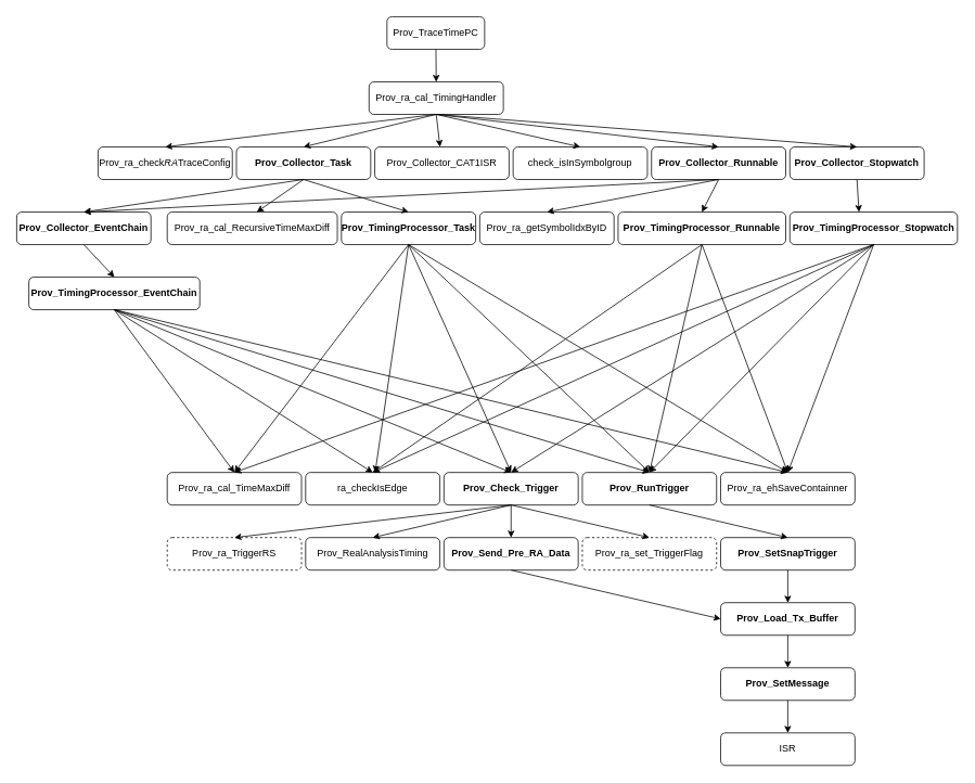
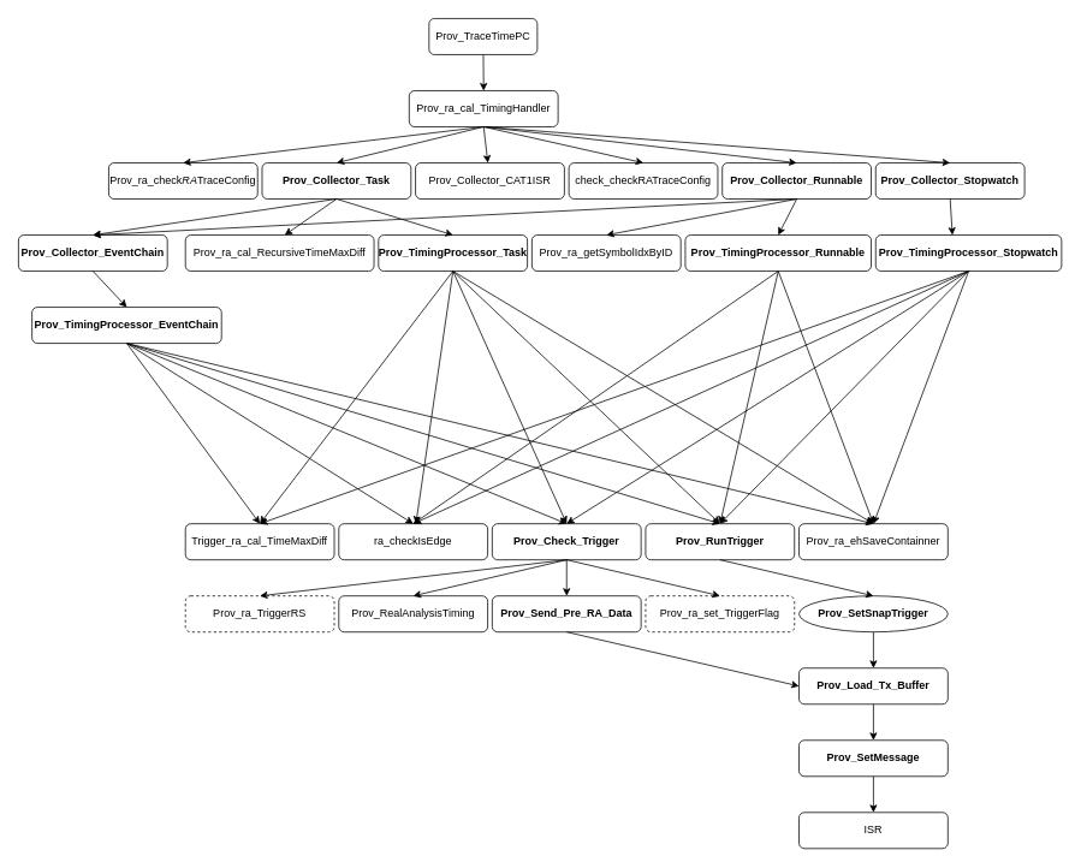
  <mxCell id="0" />
  <mxCell id="1" parent="0" />
  <mxCell id="2" value="Prov_TraceTimePC" style="rounded=1;whiteSpace=wrap;html=1;" vertex="1" parent="1"><mxGeometry x="475" y="20" width="120" height="40" as="geometry" /></mxCell>
  <mxCell id="3" value="Prov_ra_cal_TimingHandler" style="rounded=1;whiteSpace=wrap;html=1;" vertex="1" parent="1"><mxGeometry x="453" y="100" width="165" height="40" as="geometry" /></mxCell>
  <mxCell id="4" value="Prov_ra_check&lt;i&gt;RA&lt;/i&gt;TraceConfig" style="rounded=1;whiteSpace=wrap;html=1;" vertex="1" parent="1"><mxGeometry x="120" y="180" width="165" height="40" as="geometry" /></mxCell>
  <mxCell id="5" value="&lt;b&gt;Prov_Collector_Task&lt;/b&gt;" style="rounded=1;whiteSpace=wrap;html=1;" vertex="1" parent="1"><mxGeometry x="290" y="180" width="165" height="40" as="geometry" /></mxCell>
  <mxCell id="6" value="&lt;b&gt;Prov_Collector_Runnable&lt;/b&gt;" style="rounded=1;whiteSpace=wrap;html=1;" vertex="1" parent="1"><mxGeometry x="800" y="180" width="165" height="40" as="geometry" /></mxCell>
  <mxCell id="7" value="Prov_Collector_CAT1ISR" style="rounded=1;whiteSpace=wrap;html=1;" vertex="1" parent="1"><mxGeometry x="460" y="180" width="165" height="40" as="geometry" /></mxCell>
  <mxCell id="8" value="&lt;b&gt;Prov_Collector_Stopwatch&lt;/b&gt;" style="rounded=1;whiteSpace=wrap;html=1;" vertex="1" parent="1"><mxGeometry x="970" y="180" width="165" height="40" as="geometry" /></mxCell>
- <mxCell id="9" value="check_isInSymbolgroup" style="rounded=1;whiteSpace=wrap;html=1;" vertex="1" parent="1"><mxGeometry x="630" y="180" width="165" height="40" as="geometry" /></mxCell>
+ <mxCell id="9" value="check_checkRATraceConfig" style="rounded=1;whiteSpace=wrap;html=1;" vertex="1" parent="1"><mxGeometry x="630" y="180" width="165" height="40" as="geometry" /></mxCell>
  <mxCell id="10" value="&lt;b&gt;Prov_Collector_EventChain&lt;/b&gt;" style="rounded=1;whiteSpace=wrap;html=1;" vertex="1" parent="1"><mxGeometry x="20" y="260" width="165" height="40" as="geometry" /></mxCell>
  <mxCell id="11" value="Prov_ra_cal_RecursiveTimeMaxDiff" style="rounded=1;whiteSpace=wrap;html=1;" vertex="1" parent="1"><mxGeometry x="205" y="260" width="209" height="40" as="geometry" /></mxCell>
  <mxCell id="12" value="&lt;b&gt;Prov_TimingProcessor_Task&lt;/b&gt;" style="rounded=1;whiteSpace=wrap;html=1;" vertex="1" parent="1"><mxGeometry x="419" y="260" width="165" height="40" as="geometry" /></mxCell>
  <mxCell id="13" value="" style="endArrow=classic;html=1;exitX=0.5;exitY=1;exitDx=0;exitDy=0;entryX=0.5;entryY=0;entryDx=0;entryDy=0;" edge="1" parent="1" source="5" target="10"><mxGeometry width="50" height="50" relative="1" as="geometry"><mxPoint x="425" y="560" as="sourcePoint" /><mxPoint x="475" y="510" as="targetPoint" /></mxGeometry></mxCell>
  <mxCell id="14" value="" style="endArrow=classic;html=1;exitX=0.5;exitY=1;exitDx=0;exitDy=0;" edge="1" parent="1" source="5"><mxGeometry width="50" height="50" relative="1" as="geometry"><mxPoint x="425" y="560" as="sourcePoint" /><mxPoint x="315" y="260" as="targetPoint" /></mxGeometry></mxCell>
  <mxCell id="15" value="" style="endArrow=classic;html=1;exitX=0.5;exitY=1;exitDx=0;exitDy=0;entryX=0.5;entryY=0;entryDx=0;entryDy=0;" edge="1" parent="1" source="5" target="12"><mxGeometry width="50" height="50" relative="1" as="geometry"><mxPoint x="425" y="560" as="sourcePoint" /><mxPoint x="475" y="510" as="targetPoint" /></mxGeometry></mxCell>
  <mxCell id="16" value="&lt;b&gt;Prov_TimingProcessor_EventChain&lt;/b&gt;" style="rounded=1;whiteSpace=wrap;html=1;" vertex="1" parent="1"><mxGeometry x="35" y="340" width="210" height="40" as="geometry" /></mxCell>
  <mxCell id="17" value="" style="endArrow=classic;html=1;exitX=0.5;exitY=1;exitDx=0;exitDy=0;entryX=0.5;entryY=0;entryDx=0;entryDy=0;" edge="1" parent="1" source="10" target="16"><mxGeometry width="50" height="50" relative="1" as="geometry"><mxPoint x="425" y="560" as="sourcePoint" /><mxPoint x="475" y="510" as="targetPoint" /></mxGeometry></mxCell>
- <mxCell id="18" value="Prov_ra_cal_TimeMaxDiff" style="rounded=1;whiteSpace=wrap;html=1;" vertex="1" parent="1"><mxGeometry x="205" y="580" width="165" height="40" as="geometry" /></mxCell>
+ <mxCell id="18" value="Trigger_ra_cal_TimeMaxDiff" style="rounded=1;whiteSpace=wrap;html=1;" vertex="1" parent="1"><mxGeometry x="205" y="580" width="165" height="40" as="geometry" /></mxCell>
  <mxCell id="19" value="ra_checkIsEdge" style="rounded=1;whiteSpace=wrap;html=1;" vertex="1" parent="1"><mxGeometry x="375" y="580" width="165" height="40" as="geometry" /></mxCell>
  <mxCell id="20" value="&lt;b&gt;Prov_Check_Trigger&lt;/b&gt;" style="rounded=1;whiteSpace=wrap;html=1;" vertex="1" parent="1"><mxGeometry x="545" y="580" width="165" height="40" as="geometry" /></mxCell>
  <mxCell id="21" value="&lt;b&gt;Prov_RunTrigger&lt;/b&gt;" style="rounded=1;whiteSpace=wrap;html=1;" vertex="1" parent="1"><mxGeometry x="715" y="580" width="165" height="40" as="geometry" /></mxCell>
  <mxCell id="22" value="Prov_ra_ehSaveContainner" style="rounded=1;whiteSpace=wrap;html=1;" vertex="1" parent="1"><mxGeometry x="885" y="580" width="165" height="40" as="geometry" /></mxCell>
  <mxCell id="23" value="" style="endArrow=classic;html=1;exitX=0.5;exitY=1;exitDx=0;exitDy=0;entryX=0.5;entryY=0;entryDx=0;entryDy=0;" edge="1" parent="1" source="16" target="18"><mxGeometry width="50" height="50" relative="1" as="geometry"><mxPoint x="425" y="560" as="sourcePoint" /><mxPoint x="475" y="510" as="targetPoint" /></mxGeometry></mxCell>
  <mxCell id="24" value="" style="endArrow=classic;html=1;exitX=0.5;exitY=1;exitDx=0;exitDy=0;entryX=0.5;entryY=0;entryDx=0;entryDy=0;" edge="1" parent="1" source="16" target="19"><mxGeometry width="50" height="50" relative="1" as="geometry"><mxPoint x="150" y="390" as="sourcePoint" /><mxPoint x="127.5" y="430" as="targetPoint" /></mxGeometry></mxCell>
  <mxCell id="25" value="" style="endArrow=classic;html=1;entryX=0.5;entryY=0;entryDx=0;entryDy=0;exitX=0.5;exitY=1;exitDx=0;exitDy=0;" edge="1" parent="1" source="16" target="20"><mxGeometry width="50" height="50" relative="1" as="geometry"><mxPoint x="138" y="380" as="sourcePoint" /><mxPoint x="137.5" y="440" as="targetPoint" /></mxGeometry></mxCell>
  <mxCell id="26" value="" style="endArrow=classic;html=1;exitX=0.5;exitY=1;exitDx=0;exitDy=0;entryX=0.5;entryY=0;entryDx=0;entryDy=0;" edge="1" parent="1" source="16" target="21"><mxGeometry width="50" height="50" relative="1" as="geometry"><mxPoint x="170" y="410" as="sourcePoint" /><mxPoint x="147.5" y="450" as="targetPoint" /></mxGeometry></mxCell>
  <mxCell id="27" value="" style="endArrow=classic;html=1;exitX=0.5;exitY=1;exitDx=0;exitDy=0;entryX=0.5;entryY=0;entryDx=0;entryDy=0;" edge="1" parent="1" source="16" target="22"><mxGeometry width="50" height="50" relative="1" as="geometry"><mxPoint x="180" y="420" as="sourcePoint" /><mxPoint x="157.5" y="460" as="targetPoint" /></mxGeometry></mxCell>
  <mxCell id="28" value="" style="endArrow=classic;html=1;entryX=0.5;entryY=0;entryDx=0;entryDy=0;" edge="1" parent="1" source="2" target="3"><mxGeometry width="50" height="50" relative="1" as="geometry"><mxPoint x="510" y="560" as="sourcePoint" /><mxPoint x="560" y="510" as="targetPoint" /></mxGeometry></mxCell>
  <mxCell id="29" value="" style="endArrow=classic;html=1;exitX=0.5;exitY=1;exitDx=0;exitDy=0;entryX=0.5;entryY=0;entryDx=0;entryDy=0;" edge="1" parent="1" source="3" target="4"><mxGeometry width="50" height="50" relative="1" as="geometry"><mxPoint x="510" y="560" as="sourcePoint" /><mxPoint x="560" y="510" as="targetPoint" /></mxGeometry></mxCell>
  <mxCell id="30" value="" style="endArrow=classic;html=1;entryX=0.5;entryY=0;entryDx=0;entryDy=0;exitX=0.5;exitY=1;exitDx=0;exitDy=0;" edge="1" parent="1" source="3" target="8"><mxGeometry width="50" height="50" relative="1" as="geometry"><mxPoint x="530" y="140" as="sourcePoint" /><mxPoint x="560" y="510" as="targetPoint" /></mxGeometry></mxCell>
  <mxCell id="31" value="" style="endArrow=classic;html=1;entryX=0.5;entryY=0;entryDx=0;entryDy=0;exitX=0.5;exitY=1;exitDx=0;exitDy=0;" edge="1" parent="1" source="3" target="5"><mxGeometry width="50" height="50" relative="1" as="geometry"><mxPoint x="540" y="140" as="sourcePoint" /><mxPoint x="560" y="510" as="targetPoint" /></mxGeometry></mxCell>
  <mxCell id="32" value="" style="endArrow=classic;html=1;entryX=0.5;entryY=0;entryDx=0;entryDy=0;exitX=0.5;exitY=1;exitDx=0;exitDy=0;" edge="1" parent="1" source="3" target="6"><mxGeometry width="50" height="50" relative="1" as="geometry"><mxPoint x="540" y="140" as="sourcePoint" /><mxPoint x="560" y="510" as="targetPoint" /></mxGeometry></mxCell>
  <mxCell id="33" value="" style="endArrow=classic;html=1;entryX=0.5;entryY=0;entryDx=0;entryDy=0;exitX=0.5;exitY=1;exitDx=0;exitDy=0;" edge="1" parent="1" source="3" target="9"><mxGeometry width="50" height="50" relative="1" as="geometry"><mxPoint x="510" y="560" as="sourcePoint" /><mxPoint x="560" y="510" as="targetPoint" /></mxGeometry></mxCell>
  <mxCell id="34" value="" style="endArrow=classic;html=1;exitX=0.5;exitY=1;exitDx=0;exitDy=0;" edge="1" parent="1" source="3" target="7"><mxGeometry width="50" height="50" relative="1" as="geometry"><mxPoint x="510" y="560" as="sourcePoint" /><mxPoint x="560" y="510" as="targetPoint" /></mxGeometry></mxCell>
  <mxCell id="35" value="" style="endArrow=classic;html=1;exitX=0.5;exitY=1;exitDx=0;exitDy=0;entryX=0.5;entryY=0;entryDx=0;entryDy=0;" edge="1" parent="1" source="12" target="18"><mxGeometry width="50" height="50" relative="1" as="geometry"><mxPoint x="425" y="560" as="sourcePoint" /><mxPoint x="475" y="510" as="targetPoint" /></mxGeometry></mxCell>
  <mxCell id="36" value="" style="endArrow=classic;html=1;entryX=0.5;entryY=0;entryDx=0;entryDy=0;exitX=0.5;exitY=1;exitDx=0;exitDy=0;" edge="1" parent="1" source="12" target="21"><mxGeometry width="50" height="50" relative="1" as="geometry"><mxPoint x="425" y="560" as="sourcePoint" /><mxPoint x="475" y="510" as="targetPoint" /></mxGeometry></mxCell>
  <mxCell id="37" value="" style="endArrow=classic;html=1;entryX=0.5;entryY=0;entryDx=0;entryDy=0;exitX=0.5;exitY=1;exitDx=0;exitDy=0;" edge="1" parent="1" source="12" target="22"><mxGeometry width="50" height="50" relative="1" as="geometry"><mxPoint x="425" y="560" as="sourcePoint" /><mxPoint x="475" y="510" as="targetPoint" /></mxGeometry></mxCell>
  <mxCell id="38" value="" style="endArrow=classic;html=1;exitX=0.5;exitY=1;exitDx=0;exitDy=0;" edge="1" parent="1" source="12" target="19"><mxGeometry width="50" height="50" relative="1" as="geometry"><mxPoint x="505" y="300" as="sourcePoint" /><mxPoint x="285" y="420" as="targetPoint" /></mxGeometry></mxCell>
  <mxCell id="39" value="" style="endArrow=classic;html=1;exitX=0.5;exitY=1;exitDx=0;exitDy=0;entryX=0.5;entryY=0;entryDx=0;entryDy=0;" edge="1" parent="1" source="12" target="20"><mxGeometry width="50" height="50" relative="1" as="geometry"><mxPoint x="425" y="560" as="sourcePoint" /><mxPoint x="475" y="510" as="targetPoint" /></mxGeometry></mxCell>
  <mxCell id="40" value="Prov_ra_TriggerRS" style="rounded=1;whiteSpace=wrap;html=1;dashed=1;" vertex="1" parent="1"><mxGeometry x="205" y="660" width="165" height="40" as="geometry" /></mxCell>
  <mxCell id="41" value="Prov_RealAnalysisTiming" style="rounded=1;whiteSpace=wrap;html=1;" vertex="1" parent="1"><mxGeometry x="375" y="660" width="165" height="40" as="geometry" /></mxCell>
  <mxCell id="42" value="&lt;b&gt;Prov_Send_Pre_RA_Data&lt;/b&gt;" style="rounded=1;whiteSpace=wrap;html=1;" vertex="1" parent="1"><mxGeometry x="545" y="660" width="165" height="40" as="geometry" /></mxCell>
  <mxCell id="43" value="Prov_ra_set_TriggerFlag" style="rounded=1;whiteSpace=wrap;html=1;dashed=1;" vertex="1" parent="1"><mxGeometry x="715" y="660" width="165" height="40" as="geometry" /></mxCell>
  <mxCell id="44" value="" style="endArrow=classic;html=1;exitX=0.5;exitY=1;exitDx=0;exitDy=0;entryX=0.5;entryY=0;entryDx=0;entryDy=0;" edge="1" parent="1" source="20" target="40"><mxGeometry width="50" height="50" relative="1" as="geometry"><mxPoint x="595" y="720" as="sourcePoint" /><mxPoint x="645" y="670" as="targetPoint" /></mxGeometry></mxCell>
  <mxCell id="45" value="" style="endArrow=classic;html=1;exitX=0.5;exitY=1;exitDx=0;exitDy=0;entryX=0.5;entryY=0;entryDx=0;entryDy=0;" edge="1" parent="1" source="20" target="43"><mxGeometry width="50" height="50" relative="1" as="geometry"><mxPoint x="595" y="720" as="sourcePoint" /><mxPoint x="645" y="670" as="targetPoint" /></mxGeometry></mxCell>
  <mxCell id="46" value="" style="endArrow=classic;html=1;exitX=0.5;exitY=1;exitDx=0;exitDy=0;entryX=0.5;entryY=0;entryDx=0;entryDy=0;" edge="1" parent="1" source="20" target="42"><mxGeometry width="50" height="50" relative="1" as="geometry"><mxPoint x="615" y="640" as="sourcePoint" /><mxPoint x="645" y="670" as="targetPoint" /></mxGeometry></mxCell>
  <mxCell id="47" value="" style="endArrow=classic;html=1;exitX=0.5;exitY=1;exitDx=0;exitDy=0;entryX=0.5;entryY=0;entryDx=0;entryDy=0;" edge="1" parent="1" source="20" target="41"><mxGeometry width="50" height="50" relative="1" as="geometry"><mxPoint x="595" y="720" as="sourcePoint" /><mxPoint x="645" y="670" as="targetPoint" /></mxGeometry></mxCell>
- <mxCell id="48" value="&lt;b&gt;Prov_SetSnapTrigger&lt;/b&gt;" style="rounded=1;whiteSpace=wrap;html=1;" vertex="1" parent="1"><mxGeometry x="885" y="660" width="165" height="40" as="geometry" /></mxCell>
+ <mxCell id="48" value="&lt;b&gt;Prov_SetSnapTrigger&lt;/b&gt;" style="ellipse;whiteSpace=wrap;html=1;" vertex="1" parent="1"><mxGeometry x="885" y="660" width="165" height="40" as="geometry" /></mxCell>
  <mxCell id="49" value="" style="endArrow=classic;html=1;exitX=0.5;exitY=1;exitDx=0;exitDy=0;entryX=0.5;entryY=0;entryDx=0;entryDy=0;" edge="1" parent="1" source="21" target="48"><mxGeometry width="50" height="50" relative="1" as="geometry"><mxPoint x="595" y="920" as="sourcePoint" /><mxPoint x="645" y="870" as="targetPoint" /></mxGeometry></mxCell>
  <mxCell id="50" value="&lt;b&gt;Prov_Load_Tx_Buffer&lt;/b&gt;" style="rounded=1;whiteSpace=wrap;html=1;" vertex="1" parent="1"><mxGeometry x="885" y="740" width="165" height="40" as="geometry" /></mxCell>
  <mxCell id="51" value="&lt;b&gt;Prov_SetMessage&lt;/b&gt;" style="rounded=1;whiteSpace=wrap;html=1;" vertex="1" parent="1"><mxGeometry x="885" y="820" width="165" height="40" as="geometry" /></mxCell>
  <mxCell id="52" value="ISR" style="rounded=1;whiteSpace=wrap;html=1;" vertex="1" parent="1"><mxGeometry x="885" y="900" width="165" height="40" as="geometry" /></mxCell>
  <mxCell id="53" value="" style="endArrow=classic;html=1;exitX=0.5;exitY=1;exitDx=0;exitDy=0;entryX=0.5;entryY=0;entryDx=0;entryDy=0;" edge="1" parent="1" source="51" target="52"><mxGeometry width="50" height="50" relative="1" as="geometry"><mxPoint x="595" y="920" as="sourcePoint" /><mxPoint x="645" y="870" as="targetPoint" /></mxGeometry></mxCell>
  <mxCell id="54" value="" style="endArrow=classic;html=1;exitX=0.5;exitY=1;exitDx=0;exitDy=0;entryX=0.5;entryY=0;entryDx=0;entryDy=0;" edge="1" parent="1" source="50" target="51"><mxGeometry width="50" height="50" relative="1" as="geometry"><mxPoint x="595" y="920" as="sourcePoint" /><mxPoint x="645" y="870" as="targetPoint" /></mxGeometry></mxCell>
  <mxCell id="55" value="" style="endArrow=classic;html=1;exitX=0.5;exitY=1;exitDx=0;exitDy=0;" edge="1" parent="1" source="48" target="50"><mxGeometry width="50" height="50" relative="1" as="geometry"><mxPoint x="595" y="920" as="sourcePoint" /><mxPoint x="645" y="870" as="targetPoint" /></mxGeometry></mxCell>
  <mxCell id="56" value="" style="endArrow=classic;html=1;exitX=0.5;exitY=1;exitDx=0;exitDy=0;entryX=0;entryY=0.5;entryDx=0;entryDy=0;" edge="1" parent="1" source="42" target="50"><mxGeometry width="50" height="50" relative="1" as="geometry"><mxPoint x="595" y="920" as="sourcePoint" /><mxPoint x="645" y="870" as="targetPoint" /></mxGeometry></mxCell>
  <mxCell id="57" value="Prov_ra_getSymbolIdxByID" style="rounded=1;whiteSpace=wrap;html=1;" vertex="1" parent="1"><mxGeometry x="589" y="260" width="165" height="40" as="geometry" /></mxCell>
  <mxCell id="58" value="" style="endArrow=classic;html=1;exitX=0.5;exitY=1;exitDx=0;exitDy=0;entryX=0.5;entryY=0;entryDx=0;entryDy=0;" edge="1" parent="1" source="6" target="57"><mxGeometry width="50" height="50" relative="1" as="geometry"><mxPoint x="425" y="560" as="sourcePoint" /><mxPoint x="475" y="510" as="targetPoint" /></mxGeometry></mxCell>
  <mxCell id="59" value="" style="endArrow=classic;html=1;exitX=0.5;exitY=1;exitDx=0;exitDy=0;entryX=0.5;entryY=0;entryDx=0;entryDy=0;" edge="1" parent="1" source="6" target="10"><mxGeometry width="50" height="50" relative="1" as="geometry"><mxPoint x="425" y="560" as="sourcePoint" /><mxPoint x="475" y="510" as="targetPoint" /></mxGeometry></mxCell>
  <mxCell id="60" value="&lt;b&gt;Prov_TimingProcessor_Runnable&lt;/b&gt;" style="rounded=1;whiteSpace=wrap;html=1;" vertex="1" parent="1"><mxGeometry x="759" y="260" width="206" height="40" as="geometry" /></mxCell>
  <mxCell id="61" value="" style="endArrow=classic;html=1;exitX=0.5;exitY=1;exitDx=0;exitDy=0;entryX=0.5;entryY=0;entryDx=0;entryDy=0;" edge="1" parent="1" source="6" target="60"><mxGeometry width="50" height="50" relative="1" as="geometry"><mxPoint x="425" y="560" as="sourcePoint" /><mxPoint x="475" y="510" as="targetPoint" /></mxGeometry></mxCell>
  <mxCell id="62" value="" style="endArrow=classic;html=1;exitX=0.5;exitY=1;exitDx=0;exitDy=0;entryX=0.5;entryY=0;entryDx=0;entryDy=0;" edge="1" parent="1" source="60" target="19"><mxGeometry width="50" height="50" relative="1" as="geometry"><mxPoint x="425" y="560" as="sourcePoint" /><mxPoint x="475" y="510" as="targetPoint" /></mxGeometry></mxCell>
  <mxCell id="63" value="" style="endArrow=classic;html=1;entryX=0.5;entryY=0;entryDx=0;entryDy=0;exitX=0.5;exitY=1;exitDx=0;exitDy=0;" edge="1" parent="1" source="60" target="21"><mxGeometry width="50" height="50" relative="1" as="geometry"><mxPoint x="865" y="300" as="sourcePoint" /><mxPoint x="475" y="510" as="targetPoint" /></mxGeometry></mxCell>
  <mxCell id="64" value="" style="endArrow=classic;html=1;entryX=0.5;entryY=0;entryDx=0;entryDy=0;exitX=0.5;exitY=1;exitDx=0;exitDy=0;" edge="1" parent="1" source="60" target="22"><mxGeometry width="50" height="50" relative="1" as="geometry"><mxPoint x="895" y="310" as="sourcePoint" /><mxPoint x="475" y="510" as="targetPoint" /></mxGeometry></mxCell>
  <mxCell id="65" value="" style="endArrow=classic;html=1;exitX=0.5;exitY=1;exitDx=0;exitDy=0;" edge="1" parent="1" source="8"><mxGeometry width="50" height="50" relative="1" as="geometry"><mxPoint x="425" y="560" as="sourcePoint" /><mxPoint x="1055" y="260" as="targetPoint" /></mxGeometry></mxCell>
  <mxCell id="66" value="&lt;b&gt;Prov_TimingProcessor_Stopwatch&lt;/b&gt;" style="rounded=1;whiteSpace=wrap;html=1;" vertex="1" parent="1"><mxGeometry x="970" y="260" width="206" height="40" as="geometry" /></mxCell>
  <mxCell id="67" value="" style="endArrow=classic;html=1;exitX=0.5;exitY=1;exitDx=0;exitDy=0;entryX=0.5;entryY=0;entryDx=0;entryDy=0;" edge="1" parent="1" source="66" target="18"><mxGeometry width="50" height="50" relative="1" as="geometry"><mxPoint x="425" y="560" as="sourcePoint" /><mxPoint x="125" y="420" as="targetPoint" /></mxGeometry></mxCell>
  <mxCell id="68" value="" style="endArrow=classic;html=1;exitX=0.5;exitY=1;exitDx=0;exitDy=0;entryX=0.5;entryY=0;entryDx=0;entryDy=0;" edge="1" parent="1" source="66" target="19"><mxGeometry width="50" height="50" relative="1" as="geometry"><mxPoint x="1065" y="300" as="sourcePoint" /><mxPoint x="475" y="510" as="targetPoint" /></mxGeometry></mxCell>
  <mxCell id="69" value="" style="endArrow=classic;html=1;exitX=0.5;exitY=1;exitDx=0;exitDy=0;entryX=0.5;entryY=0;entryDx=0;entryDy=0;" edge="1" parent="1" source="66" target="20"><mxGeometry width="50" height="50" relative="1" as="geometry"><mxPoint x="425" y="560" as="sourcePoint" /><mxPoint x="475" y="510" as="targetPoint" /></mxGeometry></mxCell>
  <mxCell id="70" value="" style="endArrow=classic;html=1;exitX=0.5;exitY=1;exitDx=0;exitDy=0;entryX=0.5;entryY=0;entryDx=0;entryDy=0;" edge="1" parent="1" source="66" target="21"><mxGeometry width="50" height="50" relative="1" as="geometry"><mxPoint x="425" y="560" as="sourcePoint" /><mxPoint x="475" y="510" as="targetPoint" /></mxGeometry></mxCell>
  <mxCell id="71" value="" style="endArrow=classic;html=1;exitX=0.5;exitY=1;exitDx=0;exitDy=0;entryX=0.5;entryY=0;entryDx=0;entryDy=0;" edge="1" parent="1" source="66" target="22"><mxGeometry width="50" height="50" relative="1" as="geometry"><mxPoint x="425" y="560" as="sourcePoint" /><mxPoint x="475" y="510" as="targetPoint" /></mxGeometry></mxCell>
